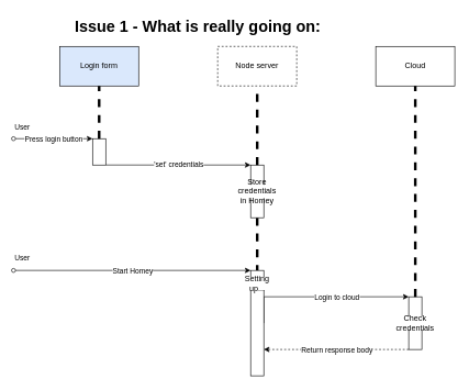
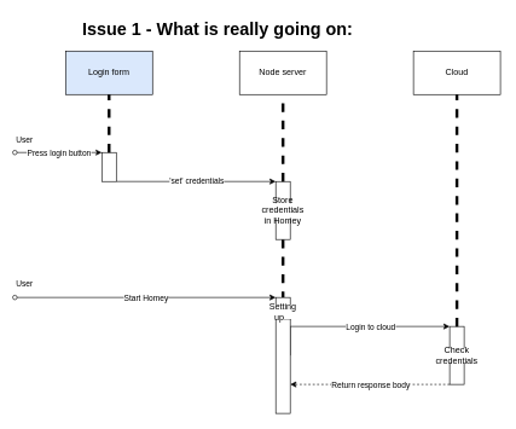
  <mxCell id="0" />
  <mxCell id="1" parent="0" />
  <mxCell id="2" value="Login form" style="rounded=0;whiteSpace=wrap;html=1;fillColor=#dae8fc;" vertex="1" parent="1"><mxGeometry x="90" y="70" width="120" height="60" as="geometry" /></mxCell>
- <mxCell id="3" value="Node server" style="rounded=0;whiteSpace=wrap;html=1;dashed=1;" vertex="1" parent="1"><mxGeometry x="330" y="70" width="120" height="60" as="geometry" /></mxCell>
+ <mxCell id="3" value="Node server" style="rounded=0;whiteSpace=wrap;html=1;" vertex="1" parent="1"><mxGeometry x="330" y="70" width="120" height="60" as="geometry" /></mxCell>
  <mxCell id="4" value="Cloud" style="rounded=0;whiteSpace=wrap;html=1;" vertex="1" parent="1"><mxGeometry x="570" y="70" width="120" height="60" as="geometry" /></mxCell>
  <mxCell id="5" value="" style="rounded=0;whiteSpace=wrap;html=1;" vertex="1" parent="1"><mxGeometry x="140" y="210" width="20" height="40" as="geometry" /></mxCell>
  <mxCell id="6" style="edgeStyle=orthogonalEdgeStyle;rounded=0;orthogonalLoop=1;jettySize=auto;html=1;exitX=0.5;exitY=1;exitDx=0;exitDy=0;entryX=0.5;entryY=0;entryDx=0;entryDy=0;startArrow=none;startFill=0;endArrow=none;endFill=0;dashed=1;strokeWidth=4;" edge="1" parent="1" source="7" target="24"><mxGeometry relative="1" as="geometry" /></mxCell>
  <mxCell id="7" value="" style="rounded=0;whiteSpace=wrap;html=1;" vertex="1" parent="1"><mxGeometry x="380" y="250" width="20" height="80" as="geometry" /></mxCell>
  <mxCell id="8" style="edgeStyle=orthogonalEdgeStyle;rounded=0;orthogonalLoop=1;jettySize=auto;html=1;exitX=0;exitY=1;exitDx=0;exitDy=0;startArrow=none;startFill=0;endArrow=classic;endFill=1;strokeWidth=1;dashed=1;" edge="1" parent="1" source="10"><mxGeometry relative="1" as="geometry"><mxPoint x="400" y="530" as="targetPoint" /><Array as="points"><mxPoint x="400" y="530" /></Array></mxGeometry></mxCell>
  <mxCell id="9" value="Return response body" style="edgeLabel;html=1;align=center;verticalAlign=middle;resizable=0;points=[];" vertex="1" connectable="0" parent="8"><mxGeometry x="-0.223" y="-3" relative="1" as="geometry"><mxPoint x="-24.48" y="3" as="offset" /></mxGeometry></mxCell>
  <mxCell id="10" value="" style="rounded=0;whiteSpace=wrap;html=1;" vertex="1" parent="1"><mxGeometry x="620" y="450" width="20" height="80" as="geometry" /></mxCell>
  <mxCell id="11" value="" style="endArrow=classic;html=1;entryX=0;entryY=0;entryDx=0;entryDy=0;startArrow=oval;startFill=0;" edge="1" parent="1" target="5"><mxGeometry relative="1" as="geometry"><mxPoint x="20" y="210" as="sourcePoint" /><mxPoint x="130" y="220" as="targetPoint" /></mxGeometry></mxCell>
  <mxCell id="12" value="Press login button" style="edgeLabel;resizable=0;html=1;align=center;verticalAlign=middle;" connectable="0" vertex="1" parent="11"><mxGeometry relative="1" as="geometry" /></mxCell>
  <mxCell id="13" value="User" style="edgeLabel;resizable=0;html=1;align=left;verticalAlign=bottom;" connectable="0" vertex="1" parent="11"><mxGeometry x="-1" relative="1" as="geometry"><mxPoint y="-10" as="offset" /></mxGeometry></mxCell>
  <mxCell id="14" value="" style="endArrow=classic;html=1;exitX=1;exitY=1;exitDx=0;exitDy=0;entryX=0;entryY=0;entryDx=0;entryDy=0;" edge="1" parent="1" source="5" target="7"><mxGeometry width="50" height="50" relative="1" as="geometry"><mxPoint x="180" y="220" as="sourcePoint" /><mxPoint x="360" y="250" as="targetPoint" /></mxGeometry></mxCell>
  <mxCell id="15" value="'set' credentials" style="edgeLabel;html=1;align=center;verticalAlign=middle;resizable=0;points=[];" vertex="1" connectable="0" parent="14"><mxGeometry x="0.141" relative="1" as="geometry"><mxPoint x="-15.7" y="-0.31" as="offset" /></mxGeometry></mxCell>
  <mxCell id="16" value="" style="endArrow=none;html=1;strokeColor=#000000;strokeWidth=4;entryX=0.5;entryY=1;entryDx=0;entryDy=0;exitX=0.5;exitY=0;exitDx=0;exitDy=0;dashed=1;" edge="1" parent="1" source="5" target="2"><mxGeometry width="50" height="50" relative="1" as="geometry"><mxPoint x="180" y="220" as="sourcePoint" /><mxPoint x="230" y="170" as="targetPoint" /></mxGeometry></mxCell>
  <mxCell id="17" value="" style="endArrow=none;html=1;strokeColor=#000000;strokeWidth=4;entryX=0.5;entryY=1;entryDx=0;entryDy=0;exitX=0.5;exitY=0;exitDx=0;exitDy=0;dashed=1;" edge="1" parent="1" source="10" target="4"><mxGeometry width="50" height="50" relative="1" as="geometry"><mxPoint x="520" y="230" as="sourcePoint" /><mxPoint x="520" y="150" as="targetPoint" /></mxGeometry></mxCell>
  <mxCell id="18" value="" style="endArrow=none;html=1;strokeColor=#000000;strokeWidth=4;entryX=0.5;entryY=1;entryDx=0;entryDy=0;exitX=0.5;exitY=0;exitDx=0;exitDy=0;dashed=1;" edge="1" parent="1" source="7" target="3"><mxGeometry width="50" height="50" relative="1" as="geometry"><mxPoint x="410" y="230" as="sourcePoint" /><mxPoint x="410" y="150" as="targetPoint" /></mxGeometry></mxCell>
  <mxCell id="19" value="Check credentials" style="text;html=1;strokeColor=none;align=center;verticalAlign=middle;whiteSpace=wrap;rounded=0;fillColor=#ffffff;" vertex="1" parent="1"><mxGeometry x="610" y="480" width="40" height="20" as="geometry" /></mxCell>
  <mxCell id="20" value="&lt;h1&gt;Issue 1 - What is really going on:&lt;/h1&gt;" style="text;html=1;strokeColor=none;fillColor=none;align=center;verticalAlign=middle;whiteSpace=wrap;rounded=0;" vertex="1" parent="1"><mxGeometry x="105" y="20" width="390" height="40" as="geometry" /></mxCell>
  <mxCell id="21" value="Store credentials in Homey" style="text;html=1;strokeColor=none;align=center;verticalAlign=middle;whiteSpace=wrap;rounded=0;fillColor=#ffffff;" vertex="1" parent="1"><mxGeometry x="365" y="280" width="50" height="20" as="geometry" /></mxCell>
  <mxCell id="22" style="edgeStyle=orthogonalEdgeStyle;rounded=0;orthogonalLoop=1;jettySize=auto;html=1;exitX=1;exitY=0.5;exitDx=0;exitDy=0;entryX=0;entryY=0;entryDx=0;entryDy=0;startArrow=none;startFill=0;endArrow=classic;endFill=1;strokeWidth=1;" edge="1" parent="1" source="24" target="10"><mxGeometry relative="1" as="geometry"><Array as="points"><mxPoint x="400" y="450" /></Array></mxGeometry></mxCell>
  <mxCell id="23" value="Login to cloud" style="edgeLabel;html=1;align=center;verticalAlign=middle;resizable=0;points=[];" vertex="1" connectable="0" parent="22"><mxGeometry x="0.455" y="31" relative="1" as="geometry"><mxPoint x="-39" y="31" as="offset" /></mxGeometry></mxCell>
  <mxCell id="24" value="" style="rounded=0;whiteSpace=wrap;html=1;" vertex="1" parent="1"><mxGeometry x="380" y="410" width="20" height="160" as="geometry" /></mxCell>
  <mxCell id="25" value="" style="endArrow=classic;html=1;startArrow=oval;startFill=0;entryX=0;entryY=0;entryDx=0;entryDy=0;" edge="1" parent="1" target="24"><mxGeometry relative="1" as="geometry"><mxPoint x="20" y="410" as="sourcePoint" /><mxPoint x="180" y="410" as="targetPoint" /></mxGeometry></mxCell>
  <mxCell id="26" value="Start Homey" style="edgeLabel;resizable=0;html=1;align=center;verticalAlign=middle;" connectable="0" vertex="1" parent="25"><mxGeometry relative="1" as="geometry" /></mxCell>
  <mxCell id="27" value="User" style="edgeLabel;resizable=0;html=1;align=left;verticalAlign=bottom;" connectable="0" vertex="1" parent="25"><mxGeometry x="-1" relative="1" as="geometry"><mxPoint y="-10" as="offset" /></mxGeometry></mxCell>
  <mxCell id="28" value="Setting up..." style="text;html=1;strokeColor=none;align=center;verticalAlign=middle;whiteSpace=wrap;rounded=0;fillColor=#ffffff;" vertex="1" parent="1"><mxGeometry x="365" y="420" width="50" height="20" as="geometry" /></mxCell>
